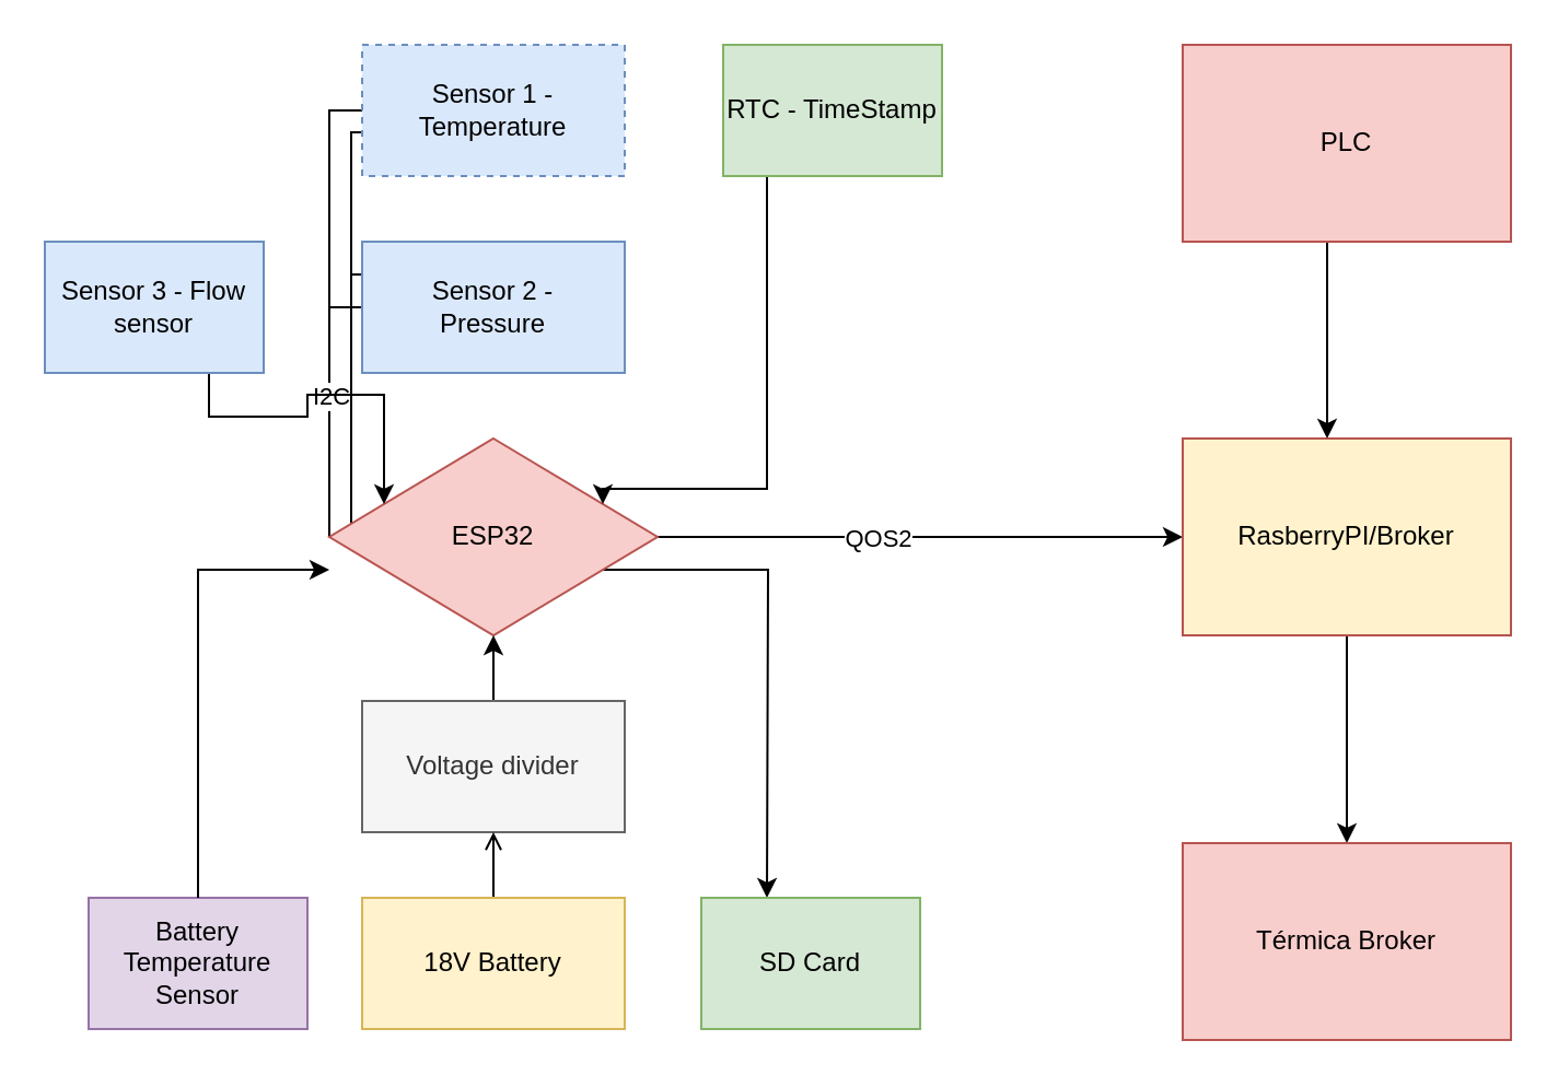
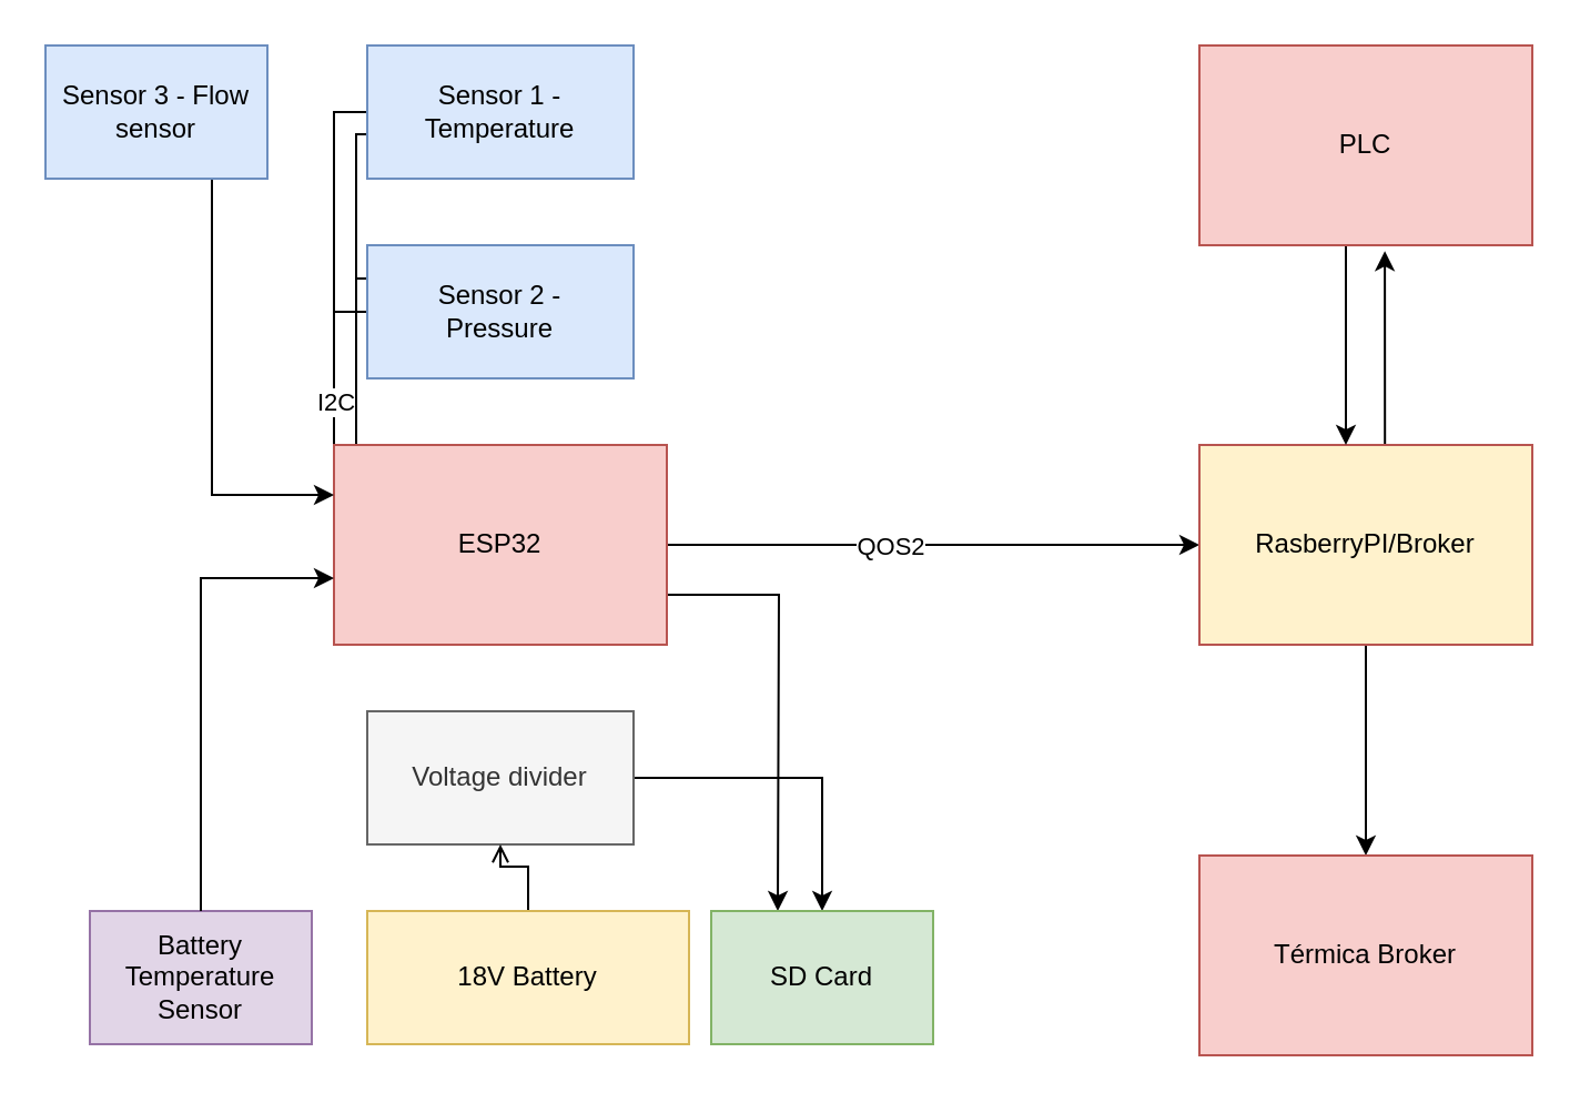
  <mxCell id="0" />
  <mxCell id="1" parent="0" />
  <mxCell id="2" style="edgeStyle=orthogonalEdgeStyle;rounded=0;orthogonalLoop=1;jettySize=auto;html=1;exitX=0;exitY=0.75;exitDx=0;exitDy=0;endArrow=none;endFill=0;" edge="1" parent="1" source="5" target="13"><mxGeometry relative="1" as="geometry"><mxPoint x="149.793" y="220" as="targetPoint" /><Array as="points"><mxPoint x="180" y="60" /><mxPoint x="160" y="60" /></Array></mxGeometry></mxCell>
  <mxCell id="3" style="edgeStyle=orthogonalEdgeStyle;rounded=0;orthogonalLoop=1;jettySize=auto;html=1;exitX=0;exitY=0.25;exitDx=0;exitDy=0;entryX=0;entryY=0.5;entryDx=0;entryDy=0;endArrow=none;endFill=0;" edge="1" parent="1" source="5" target="13"><mxGeometry relative="1" as="geometry"><Array as="points"><mxPoint x="180" y="35" /><mxPoint x="180" y="50" /><mxPoint x="150" y="50" /></Array></mxGeometry></mxCell>
  <mxCell id="4" value="I2C" style="edgeLabel;html=1;align=center;verticalAlign=middle;resizable=0;points=[];" connectable="0" vertex="1" parent="3"><mxGeometry x="0.112" y="-1" relative="1" as="geometry"><mxPoint x="1" y="48" as="offset" /></mxGeometry></mxCell>
- <mxCell id="5" value="Sensor 1 - Temperature" style="rounded=0;whiteSpace=wrap;html=1;fillColor=#dae8fc;strokeColor=#6c8ebf;dashed=1;" vertex="1" parent="1"><mxGeometry x="165" y="20" width="120" height="60" as="geometry" /></mxCell>
+ <mxCell id="5" value="Sensor 1 - Temperature" style="rounded=0;whiteSpace=wrap;html=1;fillColor=#dae8fc;strokeColor=#6c8ebf;" vertex="1" parent="1"><mxGeometry x="165" y="20" width="120" height="60" as="geometry" /></mxCell>
  <mxCell id="6" style="edgeStyle=orthogonalEdgeStyle;rounded=0;orthogonalLoop=1;jettySize=auto;html=1;exitX=0;exitY=0.25;exitDx=0;exitDy=0;strokeColor=none;" edge="1" parent="1" source="9"><mxGeometry relative="1" as="geometry"><mxPoint x="100" y="125" as="targetPoint" /><Array as="points"><mxPoint x="126" y="125" /><mxPoint x="126" y="140" /><mxPoint x="100" y="140" /></Array></mxGeometry></mxCell>
  <mxCell id="7" style="edgeStyle=orthogonalEdgeStyle;rounded=0;orthogonalLoop=1;jettySize=auto;html=1;exitX=0;exitY=0.25;exitDx=0;exitDy=0;endArrow=none;endFill=0;" edge="1" parent="1" source="9"><mxGeometry relative="1" as="geometry"><mxPoint x="160" y="125" as="targetPoint" /></mxGeometry></mxCell>
  <mxCell id="8" style="edgeStyle=orthogonalEdgeStyle;rounded=0;orthogonalLoop=1;jettySize=auto;html=1;exitX=0;exitY=0.5;exitDx=0;exitDy=0;endArrow=none;endFill=0;" edge="1" parent="1" source="9"><mxGeometry relative="1" as="geometry"><mxPoint x="170" y="140" as="targetPoint" /><Array as="points"><mxPoint x="150" y="140" /><mxPoint x="150" y="140" /></Array></mxGeometry></mxCell>
  <mxCell id="9" value="Sensor 2 -&lt;br&gt;Pressure" style="rounded=0;whiteSpace=wrap;html=1;fillColor=#dae8fc;strokeColor=#6c8ebf;" vertex="1" parent="1"><mxGeometry x="165" y="110" width="120" height="60" as="geometry" /></mxCell>
  <mxCell id="10" style="edgeStyle=orthogonalEdgeStyle;rounded=0;orthogonalLoop=1;jettySize=auto;html=1;exitX=1;exitY=0.75;exitDx=0;exitDy=0;" edge="1" parent="1" source="13"><mxGeometry relative="1" as="geometry"><mxPoint x="350" y="410" as="targetPoint" /></mxGeometry></mxCell>
  <mxCell id="11" style="edgeStyle=orthogonalEdgeStyle;rounded=0;orthogonalLoop=1;jettySize=auto;html=1;exitX=1;exitY=0.5;exitDx=0;exitDy=0;entryX=0;entryY=0.5;entryDx=0;entryDy=0;" edge="1" parent="1" source="13" target="27"><mxGeometry relative="1" as="geometry" /></mxCell>
  <mxCell id="12" value="QOS2" style="edgeLabel;html=1;align=center;verticalAlign=middle;resizable=0;points=[];" connectable="0" vertex="1" parent="11"><mxGeometry x="0.203" y="-1" relative="1" as="geometry"><mxPoint x="-44" y="-1" as="offset" /></mxGeometry></mxCell>
- <mxCell id="13" value="ESP32" style="rhombus;whiteSpace=wrap;html=1;fillColor=#f8cecc;strokeColor=#b85450;" vertex="1" parent="1"><mxGeometry x="150" y="200" width="150" height="90" as="geometry" /></mxCell>
- <mxCell id="14" value="" style="edgeStyle=orthogonalEdgeStyle;rounded=0;orthogonalLoop=1;jettySize=auto;html=1;" edge="1" parent="1" source="15" target="13"><mxGeometry relative="1" as="geometry" /></mxCell>
+ <mxCell id="13" value="ESP32" style="rounded=0;whiteSpace=wrap;html=1;fillColor=#f8cecc;strokeColor=#b85450;" vertex="1" parent="1"><mxGeometry x="150" y="200" width="150" height="90" as="geometry" /></mxCell>
+ <mxCell id="14" value="" style="edgeStyle=orthogonalEdgeStyle;rounded=0;orthogonalLoop=1;jettySize=auto;html=1;" edge="1" parent="1" source="15" target="24"><mxGeometry relative="1" as="geometry" /></mxCell>
  <mxCell id="15" value="Voltage divider" style="rounded=0;whiteSpace=wrap;html=1;fillColor=#f5f5f5;fontColor=#333333;strokeColor=#666666;" vertex="1" parent="1"><mxGeometry x="165" y="320" width="120" height="60" as="geometry" /></mxCell>
  <mxCell id="16" value="" style="edgeStyle=orthogonalEdgeStyle;rounded=0;orthogonalLoop=1;jettySize=auto;html=1;endArrow=open;" edge="1" parent="1" source="17" target="15"><mxGeometry relative="1" as="geometry" /></mxCell>
- <mxCell id="17" value="18V Battery" style="rounded=0;whiteSpace=wrap;html=1;fillColor=#fff2cc;strokeColor=#d6b656;" vertex="1" parent="1"><mxGeometry x="165" y="410" width="120" height="60" as="geometry" /></mxCell>
+ <mxCell id="17" value="18V Battery" style="rounded=0;whiteSpace=wrap;html=1;fillColor=#fff2cc;strokeColor=#d6b656;" vertex="1" parent="1"><mxGeometry x="165" y="410" width="145" height="60" as="geometry" /></mxCell>
  <mxCell id="18" value="Battery Temperature Sensor" style="rounded=0;whiteSpace=wrap;html=1;fillColor=#e1d5e7;strokeColor=#9673a6;" vertex="1" parent="1"><mxGeometry x="40" y="410" width="100" height="60" as="geometry" /></mxCell>
  <mxCell id="19" value="" style="endArrow=classic;html=1;rounded=0;entryX=0;entryY=0.667;entryDx=0;entryDy=0;entryPerimeter=0;" edge="1" parent="1" target="13"><mxGeometry width="50" height="50" relative="1" as="geometry"><mxPoint x="90" y="410" as="sourcePoint" /><mxPoint x="90" y="260" as="targetPoint" /><Array as="points"><mxPoint x="90" y="260" /></Array></mxGeometry></mxCell>
  <mxCell id="20" style="edgeStyle=orthogonalEdgeStyle;rounded=0;orthogonalLoop=1;jettySize=auto;html=1;exitX=0.75;exitY=1;exitDx=0;exitDy=0;entryX=0;entryY=0.25;entryDx=0;entryDy=0;" edge="1" parent="1" source="21" target="13"><mxGeometry relative="1" as="geometry" /></mxCell>
- <mxCell id="21" value="Sensor 3 - Flow sensor" style="rounded=0;whiteSpace=wrap;html=1;fillColor=#dae8fc;strokeColor=#6c8ebf;" vertex="1" parent="1"><mxGeometry x="20" y="110" width="100" height="60" as="geometry" /></mxCell>
- <mxCell id="22" style="edgeStyle=orthogonalEdgeStyle;rounded=0;orthogonalLoop=1;jettySize=auto;html=1;exitX=0.25;exitY=1;exitDx=0;exitDy=0;entryX=1;entryY=0.25;entryDx=0;entryDy=0;" edge="1" parent="1" source="23" target="13"><mxGeometry relative="1" as="geometry"><Array as="points"><mxPoint x="350" y="80" /><mxPoint x="350" y="223" /></Array></mxGeometry></mxCell>
- <mxCell id="23" value="RTC - TimeStamp" style="rounded=0;whiteSpace=wrap;html=1;fillColor=#d5e8d4;strokeColor=#82b366;" vertex="1" parent="1"><mxGeometry x="330" y="20" width="100" height="60" as="geometry" /></mxCell>
+ <mxCell id="21" value="Sensor 3 - Flow sensor" style="rounded=0;whiteSpace=wrap;html=1;fillColor=#dae8fc;strokeColor=#6c8ebf;" vertex="1" parent="1"><mxGeometry x="20" y="20" width="100" height="60" as="geometry" /></mxCell>
  <mxCell id="24" value="SD Card" style="rounded=0;whiteSpace=wrap;html=1;fillColor=#d5e8d4;strokeColor=#82b366;" vertex="1" parent="1"><mxGeometry x="320" y="410" width="100" height="60" as="geometry" /></mxCell>
  <mxCell id="25" style="edgeStyle=orthogonalEdgeStyle;rounded=0;orthogonalLoop=1;jettySize=auto;html=1;exitX=0.5;exitY=1;exitDx=0;exitDy=0;entryX=0.5;entryY=0;entryDx=0;entryDy=0;" edge="1" parent="1" source="27" target="30"><mxGeometry relative="1" as="geometry" /></mxCell>
+ <mxCell id="26" style="edgeStyle=orthogonalEdgeStyle;rounded=0;orthogonalLoop=1;jettySize=auto;html=1;exitX=0.5;exitY=0;exitDx=0;exitDy=0;entryX=0.557;entryY=1.029;entryDx=0;entryDy=0;entryPerimeter=0;" edge="1" parent="1" source="27" target="29"><mxGeometry relative="1" as="geometry"><Array as="points"><mxPoint x="624" y="200" /></Array></mxGeometry></mxCell>
  <mxCell id="27" value="RasberryPI/Broker" style="rounded=0;whiteSpace=wrap;html=1;fillColor=#fff2cc;strokeColor=#b85450;" vertex="1" parent="1"><mxGeometry x="540" y="200" width="150" height="90" as="geometry" /></mxCell>
  <mxCell id="28" style="edgeStyle=orthogonalEdgeStyle;rounded=0;orthogonalLoop=1;jettySize=auto;html=1;exitX=0.5;exitY=1;exitDx=0;exitDy=0;" edge="1" parent="1" source="29"><mxGeometry relative="1" as="geometry"><mxPoint x="606" y="200" as="targetPoint" /><Array as="points"><mxPoint x="606" y="110" /></Array></mxGeometry></mxCell>
  <mxCell id="29" value="PLC" style="rounded=0;whiteSpace=wrap;html=1;fillColor=#f8cecc;strokeColor=#b85450;" vertex="1" parent="1"><mxGeometry x="540" y="20" width="150" height="90" as="geometry" /></mxCell>
  <mxCell id="30" value="Térmica Broker" style="rounded=0;whiteSpace=wrap;html=1;fillColor=#f8cecc;strokeColor=#b85450;" vertex="1" parent="1"><mxGeometry x="540" y="385" width="150" height="90" as="geometry" /></mxCell>
